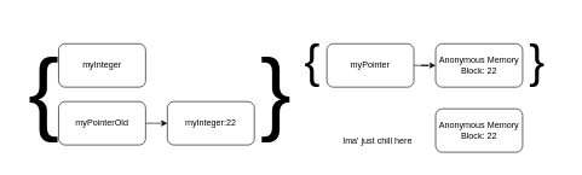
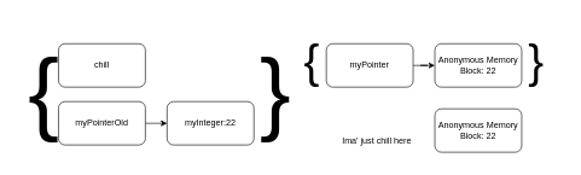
  <mxCell id="0" />
  <mxCell id="1" parent="0" />
- <mxCell id="2" value="myInteger" style="rounded=1;whiteSpace=wrap;html=1;" vertex="1" parent="1"><mxGeometry x="80" y="60" width="120" height="60" as="geometry" /></mxCell>
+ <mxCell id="2" value="chill" style="rounded=1;whiteSpace=wrap;html=1;" vertex="1" parent="1"><mxGeometry x="80" y="60" width="120" height="60" as="geometry" /></mxCell>
  <mxCell id="3" style="edgeStyle=orthogonalEdgeStyle;rounded=0;orthogonalLoop=1;jettySize=auto;html=1;exitX=1;exitY=0.5;exitDx=0;exitDy=0;entryX=0;entryY=0.5;entryDx=0;entryDy=0;" edge="1" parent="1" source="4" target="5"><mxGeometry relative="1" as="geometry" /></mxCell>
  <mxCell id="4" value="myPointerOld" style="rounded=1;whiteSpace=wrap;html=1;" vertex="1" parent="1"><mxGeometry x="80" y="140" width="120" height="60" as="geometry" /></mxCell>
  <mxCell id="5" value="myInteger:22" style="rounded=1;whiteSpace=wrap;html=1;" vertex="1" parent="1"><mxGeometry x="230" y="140" width="120" height="60" as="geometry" /></mxCell>
  <mxCell id="6" value="&lt;font style=&quot;font-size: 128px;&quot;&gt;{&lt;/font&gt;" style="text;html=1;strokeColor=none;fillColor=none;align=center;verticalAlign=middle;whiteSpace=wrap;rounded=0;" vertex="1" parent="1"><mxGeometry x="20" y="60" width="80" height="130" as="geometry" /></mxCell>
  <mxCell id="7" value="&lt;font style=&quot;font-size: 128px;&quot;&gt;}&lt;/font&gt;" style="text;html=1;strokeColor=none;fillColor=none;align=center;verticalAlign=middle;whiteSpace=wrap;rounded=0;" vertex="1" parent="1"><mxGeometry x="340" y="60" width="80" height="130" as="geometry" /></mxCell>
  <mxCell id="8" style="edgeStyle=orthogonalEdgeStyle;rounded=0;orthogonalLoop=1;jettySize=auto;html=1;exitX=1;exitY=0.5;exitDx=0;exitDy=0;" edge="1" parent="1" source="9" target="12"><mxGeometry relative="1" as="geometry" /></mxCell>
  <mxCell id="9" value="myPointer" style="rounded=1;whiteSpace=wrap;html=1;" vertex="1" parent="1"><mxGeometry x="450" y="60" width="120" height="60" as="geometry" /></mxCell>
  <mxCell id="10" value="&lt;font style=&quot;font-size: 64px;&quot;&gt;{&lt;/font&gt;" style="text;html=1;strokeColor=none;fillColor=none;align=center;verticalAlign=middle;whiteSpace=wrap;rounded=0;" vertex="1" parent="1"><mxGeometry x="390" y="20" width="80" height="130" as="geometry" /></mxCell>
  <mxCell id="11" value="&lt;font style=&quot;font-size: 64px;&quot;&gt;}&lt;/font&gt;" style="text;html=1;strokeColor=none;fillColor=none;align=center;verticalAlign=middle;whiteSpace=wrap;rounded=0;" vertex="1" parent="1"><mxGeometry x="700" y="20" width="80" height="130" as="geometry" /></mxCell>
  <mxCell id="12" value="Anonymous Memory Block: 22" style="rounded=1;whiteSpace=wrap;html=1;" vertex="1" parent="1"><mxGeometry x="600" y="60" width="120" height="60" as="geometry" /></mxCell>
  <mxCell id="13" value="Anonymous Memory Block: 22" style="rounded=1;whiteSpace=wrap;html=1;" vertex="1" parent="1"><mxGeometry x="600" y="150" width="120" height="60" as="geometry" /></mxCell>
  <mxCell id="14" value="Ima' just chill here" style="text;html=1;strokeColor=none;fillColor=none;align=center;verticalAlign=middle;whiteSpace=wrap;rounded=0;" vertex="1" parent="1"><mxGeometry x="460" y="170" width="120" height="50" as="geometry" /></mxCell>
